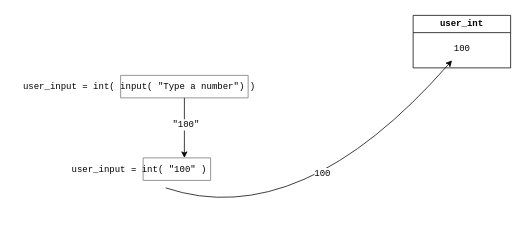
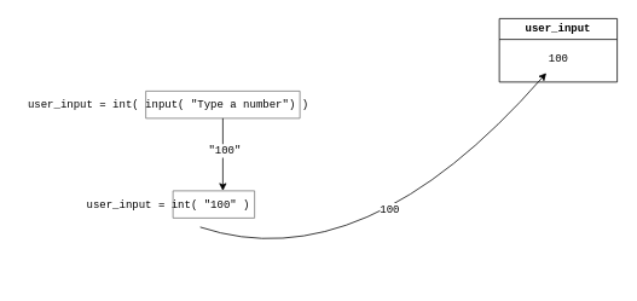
  <mxCell id="0" />
  <mxCell id="1" parent="0" />
  <mxCell id="2" value="&lt;font style=&quot;font-size: 12px;&quot; face=&quot;Courier New&quot;&gt;user_input = int( input( &quot;Type a number&quot;) )&lt;/font&gt;" style="text;html=1;strokeColor=none;fillColor=none;align=center;verticalAlign=middle;whiteSpace=wrap;rounded=0;" vertex="1" parent="1"><mxGeometry x="20" y="100" width="330" height="30" as="geometry" /></mxCell>
- <mxCell id="3" value="user_int" style="swimlane;whiteSpace=wrap;html=1;fontFamily=Courier New;fontSize=12;" vertex="1" parent="1"><mxGeometry x="550" y="20" width="130" height="70" as="geometry" /></mxCell>
+ <mxCell id="3" value="user_input" style="swimlane;whiteSpace=wrap;html=1;fontFamily=Courier New;fontSize=12;" vertex="1" parent="1"><mxGeometry x="550" y="20" width="130" height="70" as="geometry" /></mxCell>
  <mxCell id="4" value="100" style="text;html=1;align=center;verticalAlign=middle;resizable=0;points=[];autosize=1;strokeColor=none;fillColor=none;fontSize=12;fontFamily=Courier New;" vertex="1" parent="3"><mxGeometry x="40" y="30" width="50" height="30" as="geometry" /></mxCell>
  <mxCell id="5" value="" style="swimlane;startSize=0;fontFamily=Courier New;fontSize=12;strokeColor=#737373;" vertex="1" parent="1"><mxGeometry x="160" y="100" width="170" height="30" as="geometry"><mxRectangle x="210" y="440" width="50" height="40" as="alternateBounds" /></mxGeometry></mxCell>
  <mxCell id="6" value="" style="endArrow=classic;html=1;fontFamily=Courier New;fontSize=12;exitX=0.5;exitY=1;exitDx=0;exitDy=0;" edge="1" parent="1" source="5"><mxGeometry width="50" height="50" relative="1" as="geometry"><mxPoint x="530" y="70" as="sourcePoint" /><mxPoint x="245" y="210" as="targetPoint" /></mxGeometry></mxCell>
  <mxCell id="7" value="&quot;100&quot;" style="edgeLabel;html=1;align=center;verticalAlign=middle;resizable=0;points=[];fontSize=12;fontFamily=Courier New;" vertex="1" connectable="0" parent="6"><mxGeometry x="-0.125" y="1" relative="1" as="geometry"><mxPoint as="offset" /></mxGeometry></mxCell>
  <mxCell id="8" value="&lt;font style=&quot;font-size: 12px;&quot; face=&quot;Courier New&quot;&gt;user_input = int( &quot;100&quot; )&lt;/font&gt;" style="text;html=1;strokeColor=none;fillColor=none;align=center;verticalAlign=middle;whiteSpace=wrap;rounded=0;" vertex="1" parent="1"><mxGeometry x="20" y="210" width="330" height="30" as="geometry" /></mxCell>
  <mxCell id="9" value="" style="curved=1;endArrow=classic;html=1;fontFamily=Courier New;fontSize=12;" edge="1" parent="1" target="4"><mxGeometry width="50" height="50" relative="1" as="geometry"><mxPoint x="220" y="250" as="sourcePoint" /><mxPoint x="600" y="90" as="targetPoint" /><Array as="points"><mxPoint x="400" y="310" /></Array></mxGeometry></mxCell>
  <mxCell id="10" value="100" style="edgeLabel;html=1;align=center;verticalAlign=middle;resizable=0;points=[];fontSize=12;fontFamily=Courier New;" vertex="1" connectable="0" parent="9"><mxGeometry x="-0.068" y="-2" relative="1" as="geometry"><mxPoint y="-50" as="offset" /></mxGeometry></mxCell>
  <mxCell id="11" value="" style="swimlane;startSize=0;strokeColor=#737373;fontFamily=Courier New;fontSize=12;" vertex="1" parent="1"><mxGeometry x="190" y="210" width="90" height="30" as="geometry" /></mxCell>
